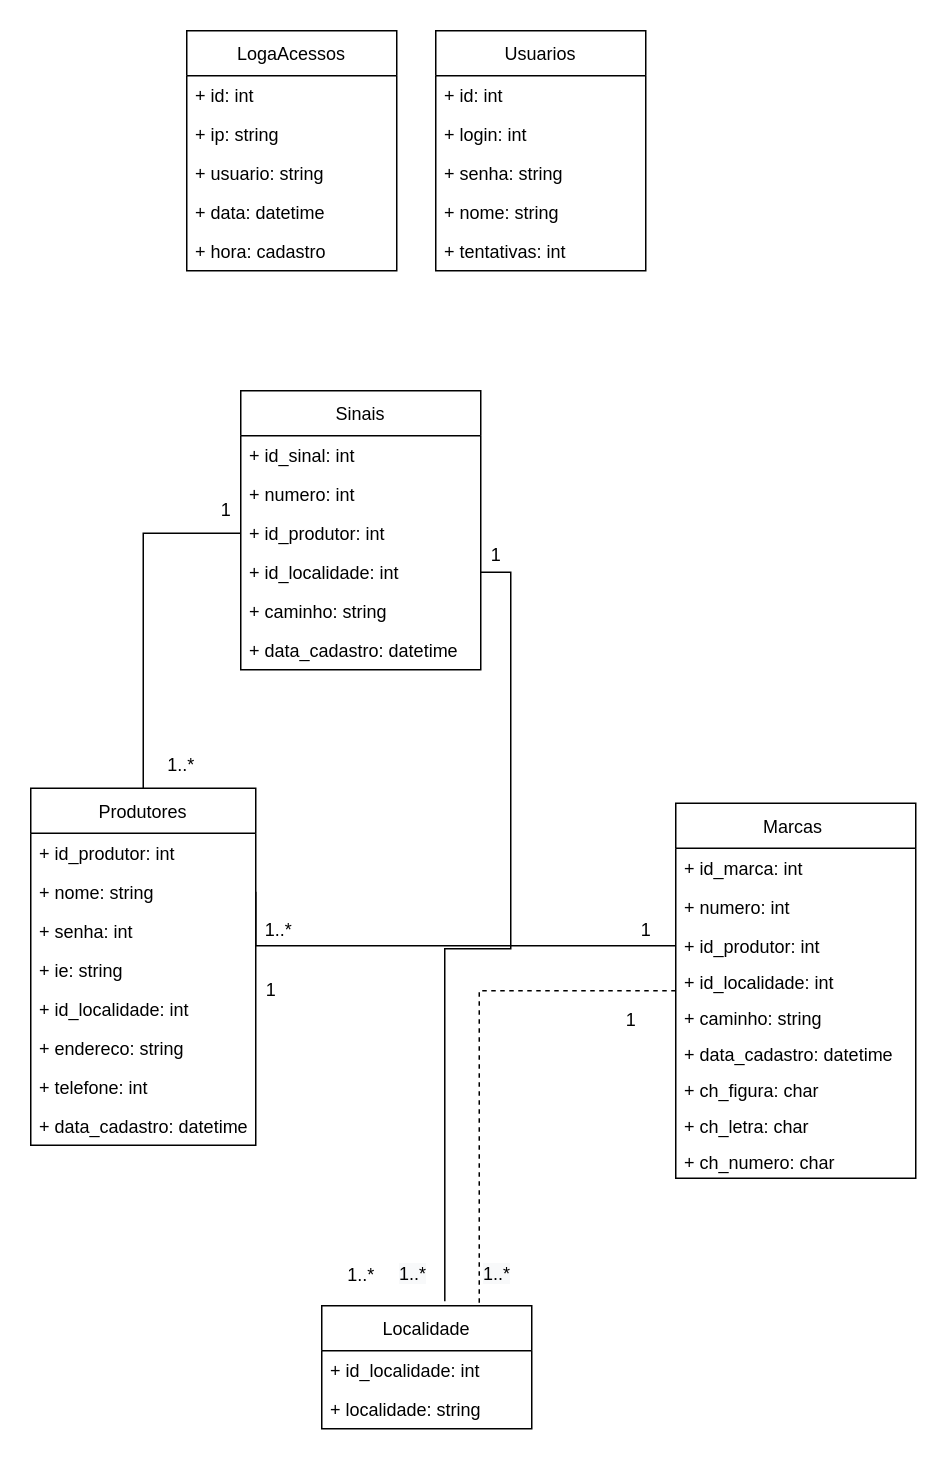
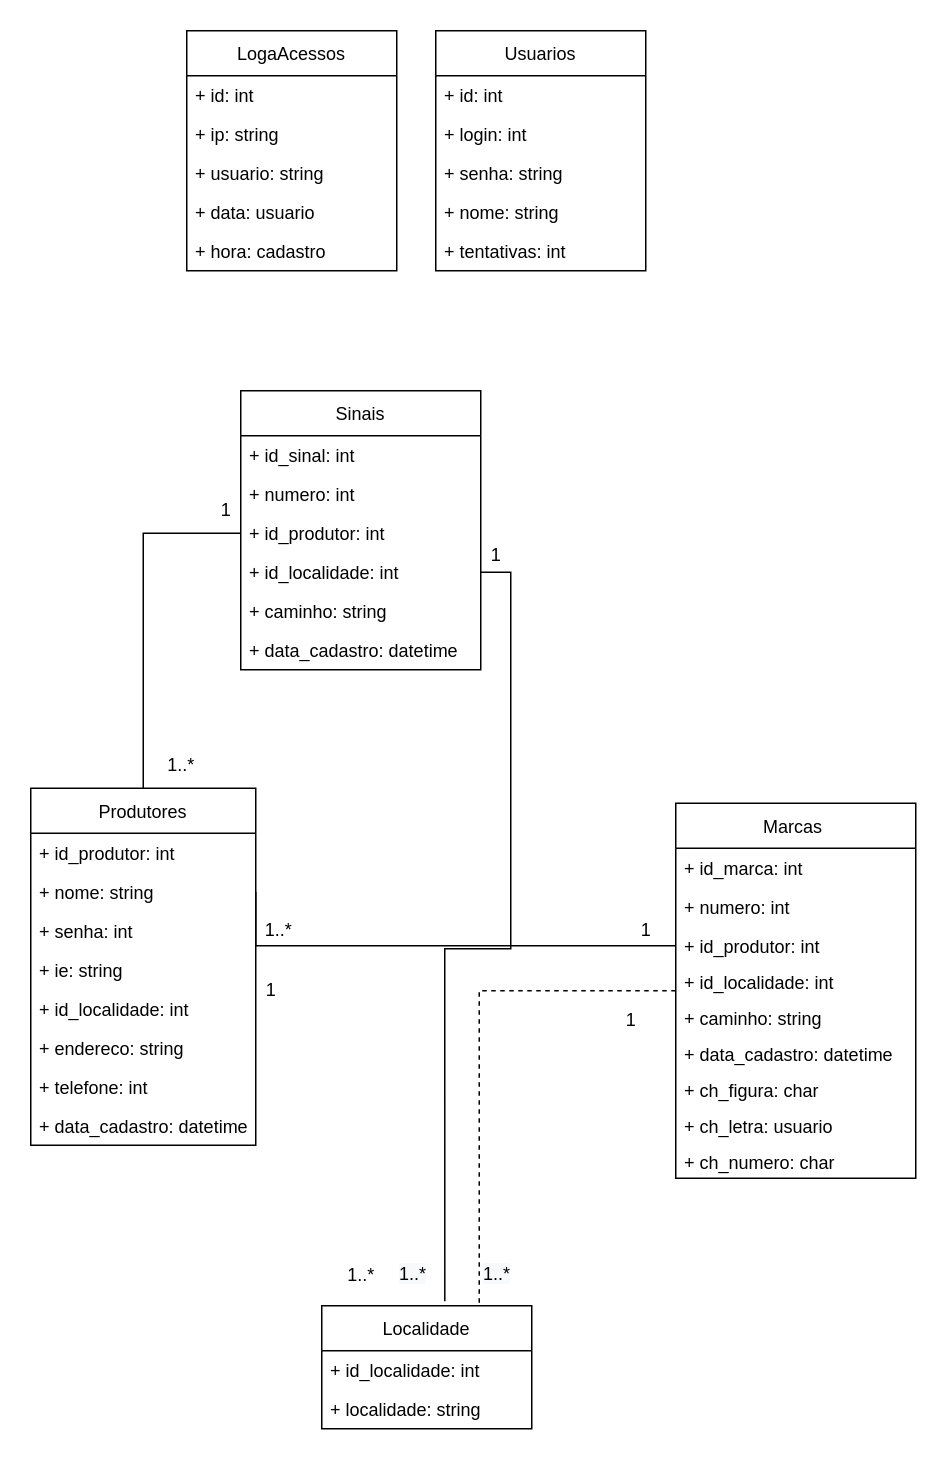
  <mxCell id="0" />
  <mxCell id="1" parent="0" />
  <mxCell id="2" value="Sinais" style="swimlane;fontStyle=0;childLayout=stackLayout;horizontal=1;startSize=30;fillColor=none;horizontalStack=0;resizeParent=1;resizeParentMax=0;resizeLast=0;collapsible=1;marginBottom=0;" parent="1" vertex="1"><mxGeometry x="160" y="260" width="160" height="186" as="geometry" /></mxCell>
  <mxCell id="3" value="+ id_sinal: int" style="text;strokeColor=none;fillColor=none;align=left;verticalAlign=top;spacingLeft=4;spacingRight=4;overflow=hidden;rotatable=0;points=[[0,0.5],[1,0.5]];portConstraint=eastwest;" parent="2" vertex="1"><mxGeometry y="30" width="160" height="26" as="geometry" /></mxCell>
  <mxCell id="4" value="+ numero: int" style="text;strokeColor=none;fillColor=none;align=left;verticalAlign=top;spacingLeft=4;spacingRight=4;overflow=hidden;rotatable=0;points=[[0,0.5],[1,0.5]];portConstraint=eastwest;" parent="2" vertex="1"><mxGeometry y="56" width="160" height="26" as="geometry" /></mxCell>
  <mxCell id="5" value="+ id_produtor: int" style="text;strokeColor=none;fillColor=none;align=left;verticalAlign=top;spacingLeft=4;spacingRight=4;overflow=hidden;rotatable=0;points=[[0,0.5],[1,0.5]];portConstraint=eastwest;" parent="2" vertex="1"><mxGeometry y="82" width="160" height="26" as="geometry" /></mxCell>
  <mxCell id="6" value="+ id_localidade: int" style="text;strokeColor=none;fillColor=none;align=left;verticalAlign=top;spacingLeft=4;spacingRight=4;overflow=hidden;rotatable=0;points=[[0,0.5],[1,0.5]];portConstraint=eastwest;" vertex="1" parent="2"><mxGeometry y="108" width="160" height="26" as="geometry" /></mxCell>
  <mxCell id="7" value="+ caminho: string" style="text;strokeColor=none;fillColor=none;align=left;verticalAlign=top;spacingLeft=4;spacingRight=4;overflow=hidden;rotatable=0;points=[[0,0.5],[1,0.5]];portConstraint=eastwest;" vertex="1" parent="2"><mxGeometry y="134" width="160" height="26" as="geometry" /></mxCell>
  <mxCell id="8" value="+ data_cadastro: datetime" style="text;strokeColor=none;fillColor=none;align=left;verticalAlign=top;spacingLeft=4;spacingRight=4;overflow=hidden;rotatable=0;points=[[0,0.5],[1,0.5]];portConstraint=eastwest;" vertex="1" parent="2"><mxGeometry y="160" width="160" height="26" as="geometry" /></mxCell>
  <mxCell id="9" style="edgeStyle=orthogonalEdgeStyle;rounded=0;orthogonalLoop=1;jettySize=auto;html=1;entryX=0.75;entryY=0;entryDx=0;entryDy=0;endArrow=none;endFill=0;dashed=1;" edge="1" parent="1" source="11" target="36"><mxGeometry relative="1" as="geometry" /></mxCell>
  <mxCell id="10" style="edgeStyle=orthogonalEdgeStyle;rounded=0;orthogonalLoop=1;jettySize=auto;html=1;entryX=1;entryY=0.5;entryDx=0;entryDy=0;endArrow=none;endFill=0;" edge="1" parent="1" source="11" target="23"><mxGeometry relative="1" as="geometry"><Array as="points"><mxPoint x="170" y="630" /></Array></mxGeometry></mxCell>
  <mxCell id="11" value="Marcas " style="swimlane;fontStyle=0;childLayout=stackLayout;horizontal=1;startSize=30;fillColor=none;horizontalStack=0;resizeParent=1;resizeParentMax=0;resizeLast=0;collapsible=1;marginBottom=0;" parent="1" vertex="1"><mxGeometry x="450" y="535" width="160" height="250" as="geometry"><mxRectangle x="610" y="600" width="80" height="30" as="alternateBounds" /></mxGeometry></mxCell>
  <mxCell id="12" value="+ id_marca: int" style="text;strokeColor=none;fillColor=none;align=left;verticalAlign=top;spacingLeft=4;spacingRight=4;overflow=hidden;rotatable=0;points=[[0,0.5],[1,0.5]];portConstraint=eastwest;" parent="11" vertex="1"><mxGeometry y="30" width="160" height="26" as="geometry" /></mxCell>
  <mxCell id="13" value="+ numero: int" style="text;strokeColor=none;fillColor=none;align=left;verticalAlign=top;spacingLeft=4;spacingRight=4;overflow=hidden;rotatable=0;points=[[0,0.5],[1,0.5]];portConstraint=eastwest;" parent="11" vertex="1"><mxGeometry y="56" width="160" height="26" as="geometry" /></mxCell>
  <mxCell id="14" value="+ id_produtor: int&#10;" style="text;strokeColor=none;fillColor=none;align=left;verticalAlign=top;spacingLeft=4;spacingRight=4;overflow=hidden;rotatable=0;points=[[0,0.5],[1,0.5]];portConstraint=eastwest;" parent="11" vertex="1"><mxGeometry y="82" width="160" height="24" as="geometry" /></mxCell>
  <mxCell id="15" value="+ id_localidade: int&#10;" style="text;strokeColor=none;fillColor=none;align=left;verticalAlign=top;spacingLeft=4;spacingRight=4;overflow=hidden;rotatable=0;points=[[0,0.5],[1,0.5]];portConstraint=eastwest;" vertex="1" parent="11"><mxGeometry y="106" width="160" height="24" as="geometry" /></mxCell>
  <mxCell id="16" value="+ caminho: string&#10;" style="text;strokeColor=none;fillColor=none;align=left;verticalAlign=top;spacingLeft=4;spacingRight=4;overflow=hidden;rotatable=0;points=[[0,0.5],[1,0.5]];portConstraint=eastwest;" vertex="1" parent="11"><mxGeometry y="130" width="160" height="24" as="geometry" /></mxCell>
  <mxCell id="17" value="+ data_cadastro: datetime&#10;" style="text;strokeColor=none;fillColor=none;align=left;verticalAlign=top;spacingLeft=4;spacingRight=4;overflow=hidden;rotatable=0;points=[[0,0.5],[1,0.5]];portConstraint=eastwest;" vertex="1" parent="11"><mxGeometry y="154" width="160" height="24" as="geometry" /></mxCell>
  <mxCell id="18" value="+ ch_figura: char&#10;" style="text;strokeColor=none;fillColor=none;align=left;verticalAlign=top;spacingLeft=4;spacingRight=4;overflow=hidden;rotatable=0;points=[[0,0.5],[1,0.5]];portConstraint=eastwest;" vertex="1" parent="11"><mxGeometry y="178" width="160" height="24" as="geometry" /></mxCell>
- <mxCell id="19" value="+ ch_letra: char&#10;" style="text;strokeColor=none;fillColor=none;align=left;verticalAlign=top;spacingLeft=4;spacingRight=4;overflow=hidden;rotatable=0;points=[[0,0.5],[1,0.5]];portConstraint=eastwest;" vertex="1" parent="11"><mxGeometry y="202" width="160" height="24" as="geometry" /></mxCell>
+ <mxCell id="19" value="+ ch_letra: usuario&#10;" style="text;strokeColor=none;fillColor=none;align=left;verticalAlign=top;spacingLeft=4;spacingRight=4;overflow=hidden;rotatable=0;points=[[0,0.5],[1,0.5]];portConstraint=eastwest;" vertex="1" parent="11"><mxGeometry y="202" width="160" height="24" as="geometry" /></mxCell>
  <mxCell id="20" value="+ ch_numero: char&#10;" style="text;strokeColor=none;fillColor=none;align=left;verticalAlign=top;spacingLeft=4;spacingRight=4;overflow=hidden;rotatable=0;points=[[0,0.5],[1,0.5]];portConstraint=eastwest;" vertex="1" parent="11"><mxGeometry y="226" width="160" height="24" as="geometry" /></mxCell>
  <mxCell id="21" value="Produtores" style="swimlane;fontStyle=0;childLayout=stackLayout;horizontal=1;startSize=30;fillColor=none;horizontalStack=0;resizeParent=1;resizeParentMax=0;resizeLast=0;collapsible=1;marginBottom=0;" parent="1" vertex="1"><mxGeometry x="20" y="525" width="150" height="238" as="geometry" /></mxCell>
  <mxCell id="22" value="+ id_produtor: int" style="text;strokeColor=none;fillColor=none;align=left;verticalAlign=top;spacingLeft=4;spacingRight=4;overflow=hidden;rotatable=0;points=[[0,0.5],[1,0.5]];portConstraint=eastwest;" parent="21" vertex="1"><mxGeometry y="30" width="150" height="26" as="geometry" /></mxCell>
  <mxCell id="23" value="+ nome: string" style="text;strokeColor=none;fillColor=none;align=left;verticalAlign=top;spacingLeft=4;spacingRight=4;overflow=hidden;rotatable=0;points=[[0,0.5],[1,0.5]];portConstraint=eastwest;" parent="21" vertex="1"><mxGeometry y="56" width="150" height="26" as="geometry" /></mxCell>
  <mxCell id="24" value="+ senha: int" style="text;strokeColor=none;fillColor=none;align=left;verticalAlign=top;spacingLeft=4;spacingRight=4;overflow=hidden;rotatable=0;points=[[0,0.5],[1,0.5]];portConstraint=eastwest;" parent="21" vertex="1"><mxGeometry y="82" width="150" height="26" as="geometry" /></mxCell>
  <mxCell id="25" value="+ ie: string" style="text;strokeColor=none;fillColor=none;align=left;verticalAlign=top;spacingLeft=4;spacingRight=4;overflow=hidden;rotatable=0;points=[[0,0.5],[1,0.5]];portConstraint=eastwest;" vertex="1" parent="21"><mxGeometry y="108" width="150" height="26" as="geometry" /></mxCell>
  <mxCell id="26" value="+ id_localidade: int" style="text;strokeColor=none;fillColor=none;align=left;verticalAlign=top;spacingLeft=4;spacingRight=4;overflow=hidden;rotatable=0;points=[[0,0.5],[1,0.5]];portConstraint=eastwest;" vertex="1" parent="21"><mxGeometry y="134" width="150" height="26" as="geometry" /></mxCell>
  <mxCell id="27" value="+ endereco: string" style="text;strokeColor=none;fillColor=none;align=left;verticalAlign=top;spacingLeft=4;spacingRight=4;overflow=hidden;rotatable=0;points=[[0,0.5],[1,0.5]];portConstraint=eastwest;" vertex="1" parent="21"><mxGeometry y="160" width="150" height="26" as="geometry" /></mxCell>
  <mxCell id="28" value="+ telefone: int" style="text;strokeColor=none;fillColor=none;align=left;verticalAlign=top;spacingLeft=4;spacingRight=4;overflow=hidden;rotatable=0;points=[[0,0.5],[1,0.5]];portConstraint=eastwest;" vertex="1" parent="21"><mxGeometry y="186" width="150" height="26" as="geometry" /></mxCell>
  <mxCell id="29" value="+ data_cadastro: datetime" style="text;strokeColor=none;fillColor=none;align=left;verticalAlign=top;spacingLeft=4;spacingRight=4;overflow=hidden;rotatable=0;points=[[0,0.5],[1,0.5]];portConstraint=eastwest;" vertex="1" parent="21"><mxGeometry y="212" width="150" height="26" as="geometry" /></mxCell>
  <mxCell id="30" value="Usuarios" style="swimlane;fontStyle=0;childLayout=stackLayout;horizontal=1;startSize=30;fillColor=none;horizontalStack=0;resizeParent=1;resizeParentMax=0;resizeLast=0;collapsible=1;marginBottom=0;" parent="1" vertex="1"><mxGeometry x="290" y="20" width="140" height="160" as="geometry" /></mxCell>
  <mxCell id="31" value="+ id: int" style="text;strokeColor=none;fillColor=none;align=left;verticalAlign=top;spacingLeft=4;spacingRight=4;overflow=hidden;rotatable=0;points=[[0,0.5],[1,0.5]];portConstraint=eastwest;" parent="30" vertex="1"><mxGeometry y="30" width="140" height="26" as="geometry" /></mxCell>
  <mxCell id="32" value="+ login: int" style="text;strokeColor=none;fillColor=none;align=left;verticalAlign=top;spacingLeft=4;spacingRight=4;overflow=hidden;rotatable=0;points=[[0,0.5],[1,0.5]];portConstraint=eastwest;" parent="30" vertex="1"><mxGeometry y="56" width="140" height="26" as="geometry" /></mxCell>
  <mxCell id="33" value="+ senha: string" style="text;strokeColor=none;fillColor=none;align=left;verticalAlign=top;spacingLeft=4;spacingRight=4;overflow=hidden;rotatable=0;points=[[0,0.5],[1,0.5]];portConstraint=eastwest;" parent="30" vertex="1"><mxGeometry y="82" width="140" height="26" as="geometry" /></mxCell>
  <mxCell id="34" value="+ nome: string" style="text;strokeColor=none;fillColor=none;align=left;verticalAlign=top;spacingLeft=4;spacingRight=4;overflow=hidden;rotatable=0;points=[[0,0.5],[1,0.5]];portConstraint=eastwest;" vertex="1" parent="30"><mxGeometry y="108" width="140" height="26" as="geometry" /></mxCell>
  <mxCell id="35" value="+ tentativas: int" style="text;strokeColor=none;fillColor=none;align=left;verticalAlign=top;spacingLeft=4;spacingRight=4;overflow=hidden;rotatable=0;points=[[0,0.5],[1,0.5]];portConstraint=eastwest;" vertex="1" parent="30"><mxGeometry y="134" width="140" height="26" as="geometry" /></mxCell>
  <mxCell id="36" value="Localidade" style="swimlane;fontStyle=0;childLayout=stackLayout;horizontal=1;startSize=30;fillColor=none;horizontalStack=0;resizeParent=1;resizeParentMax=0;resizeLast=0;collapsible=1;marginBottom=0;" parent="1" vertex="1"><mxGeometry x="214" y="870" width="140" height="82" as="geometry" /></mxCell>
  <mxCell id="37" value="+ id_localidade: int" style="text;strokeColor=none;fillColor=none;align=left;verticalAlign=top;spacingLeft=4;spacingRight=4;overflow=hidden;rotatable=0;points=[[0,0.5],[1,0.5]];portConstraint=eastwest;" parent="36" vertex="1"><mxGeometry y="30" width="140" height="26" as="geometry" /></mxCell>
  <mxCell id="38" value="+ localidade: string" style="text;strokeColor=none;fillColor=none;align=left;verticalAlign=top;spacingLeft=4;spacingRight=4;overflow=hidden;rotatable=0;points=[[0,0.5],[1,0.5]];portConstraint=eastwest;" parent="36" vertex="1"><mxGeometry y="56" width="140" height="26" as="geometry" /></mxCell>
  <mxCell id="39" value="1" style="text;html=1;align=center;verticalAlign=middle;resizable=0;points=[];autosize=1;strokeColor=none;fillColor=none;" vertex="1" parent="1"><mxGeometry x="170" y="650" width="20" height="20" as="geometry" /></mxCell>
  <mxCell id="40" value="1..*" style="text;html=1;align=center;verticalAlign=middle;resizable=0;points=[];autosize=1;strokeColor=none;fillColor=none;" vertex="1" parent="1"><mxGeometry x="225" y="840" width="30" height="20" as="geometry" /></mxCell>
  <mxCell id="41" value="1" style="text;html=1;align=center;verticalAlign=middle;resizable=0;points=[];autosize=1;strokeColor=none;fillColor=none;" vertex="1" parent="1"><mxGeometry x="410" y="670" width="20" height="20" as="geometry" /></mxCell>
  <mxCell id="42" value="&lt;span style=&quot;color: rgb(0, 0, 0); font-family: helvetica; font-size: 12px; font-style: normal; font-weight: 400; letter-spacing: normal; text-align: center; text-indent: 0px; text-transform: none; word-spacing: 0px; background-color: rgb(248, 249, 250); display: inline; float: none;&quot;&gt;1..*&lt;/span&gt;" style="text;whiteSpace=wrap;html=1;" vertex="1" parent="1"><mxGeometry x="320" y="835" width="40" height="30" as="geometry" /></mxCell>
  <mxCell id="43" value="1" style="text;html=1;align=center;verticalAlign=middle;resizable=0;points=[];autosize=1;strokeColor=none;fillColor=none;" vertex="1" parent="1"><mxGeometry x="420" y="610" width="20" height="20" as="geometry" /></mxCell>
  <mxCell id="44" value="1..*" style="text;html=1;align=center;verticalAlign=middle;resizable=0;points=[];autosize=1;strokeColor=none;fillColor=none;" vertex="1" parent="1"><mxGeometry x="170" y="610" width="30" height="20" as="geometry" /></mxCell>
  <mxCell id="45" style="edgeStyle=orthogonalEdgeStyle;rounded=0;orthogonalLoop=1;jettySize=auto;html=1;entryX=0.586;entryY=-0.037;entryDx=0;entryDy=0;entryPerimeter=0;endArrow=none;endFill=0;" edge="1" parent="1" source="6" target="36"><mxGeometry relative="1" as="geometry" /></mxCell>
  <mxCell id="46" value="&lt;span style=&quot;color: rgb(0, 0, 0); font-family: helvetica; font-size: 12px; font-style: normal; font-weight: 400; letter-spacing: normal; text-align: center; text-indent: 0px; text-transform: none; word-spacing: 0px; background-color: rgb(248, 249, 250); display: inline; float: none;&quot;&gt;1..*&lt;/span&gt;" style="text;whiteSpace=wrap;html=1;" vertex="1" parent="1"><mxGeometry x="264" y="835" width="40" height="30" as="geometry" /></mxCell>
  <mxCell id="47" style="edgeStyle=orthogonalEdgeStyle;rounded=0;orthogonalLoop=1;jettySize=auto;html=1;entryX=0.5;entryY=0;entryDx=0;entryDy=0;endArrow=none;endFill=0;" edge="1" parent="1" source="5" target="21"><mxGeometry relative="1" as="geometry" /></mxCell>
  <mxCell id="48" value="1" style="text;html=1;align=center;verticalAlign=middle;resizable=0;points=[];autosize=1;strokeColor=none;fillColor=none;" vertex="1" parent="1"><mxGeometry x="320" y="360" width="20" height="20" as="geometry" /></mxCell>
  <mxCell id="49" value="1" style="text;html=1;align=center;verticalAlign=middle;resizable=0;points=[];autosize=1;strokeColor=none;fillColor=none;" vertex="1" parent="1"><mxGeometry x="140" y="330" width="20" height="20" as="geometry" /></mxCell>
  <mxCell id="50" value="1..*" style="text;html=1;align=center;verticalAlign=middle;resizable=0;points=[];autosize=1;strokeColor=none;fillColor=none;" vertex="1" parent="1"><mxGeometry x="105" y="500" width="30" height="20" as="geometry" /></mxCell>
  <mxCell id="51" value="LogaAcessos" style="swimlane;fontStyle=0;childLayout=stackLayout;horizontal=1;startSize=30;fillColor=none;horizontalStack=0;resizeParent=1;resizeParentMax=0;resizeLast=0;collapsible=1;marginBottom=0;" vertex="1" parent="1"><mxGeometry x="124" y="20" width="140" height="160" as="geometry" /></mxCell>
  <mxCell id="52" value="+ id: int" style="text;strokeColor=none;fillColor=none;align=left;verticalAlign=top;spacingLeft=4;spacingRight=4;overflow=hidden;rotatable=0;points=[[0,0.5],[1,0.5]];portConstraint=eastwest;" vertex="1" parent="51"><mxGeometry y="30" width="140" height="26" as="geometry" /></mxCell>
  <mxCell id="53" value="+ ip: string" style="text;strokeColor=none;fillColor=none;align=left;verticalAlign=top;spacingLeft=4;spacingRight=4;overflow=hidden;rotatable=0;points=[[0,0.5],[1,0.5]];portConstraint=eastwest;" vertex="1" parent="51"><mxGeometry y="56" width="140" height="26" as="geometry" /></mxCell>
  <mxCell id="54" value="+ usuario: string" style="text;strokeColor=none;fillColor=none;align=left;verticalAlign=top;spacingLeft=4;spacingRight=4;overflow=hidden;rotatable=0;points=[[0,0.5],[1,0.5]];portConstraint=eastwest;" vertex="1" parent="51"><mxGeometry y="82" width="140" height="26" as="geometry" /></mxCell>
- <mxCell id="55" value="+ data: datetime" style="text;strokeColor=none;fillColor=none;align=left;verticalAlign=top;spacingLeft=4;spacingRight=4;overflow=hidden;rotatable=0;points=[[0,0.5],[1,0.5]];portConstraint=eastwest;" vertex="1" parent="51"><mxGeometry y="108" width="140" height="26" as="geometry" /></mxCell>
+ <mxCell id="55" value="+ data: usuario" style="text;strokeColor=none;fillColor=none;align=left;verticalAlign=top;spacingLeft=4;spacingRight=4;overflow=hidden;rotatable=0;points=[[0,0.5],[1,0.5]];portConstraint=eastwest;" vertex="1" parent="51"><mxGeometry y="108" width="140" height="26" as="geometry" /></mxCell>
  <mxCell id="56" value="+ hora: cadastro" style="text;strokeColor=none;fillColor=none;align=left;verticalAlign=top;spacingLeft=4;spacingRight=4;overflow=hidden;rotatable=0;points=[[0,0.5],[1,0.5]];portConstraint=eastwest;" vertex="1" parent="51"><mxGeometry y="134" width="140" height="26" as="geometry" /></mxCell>
